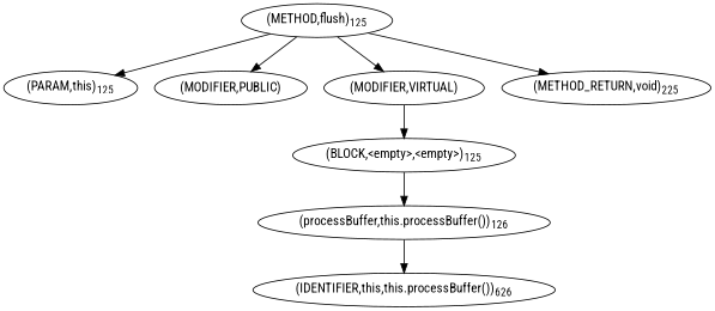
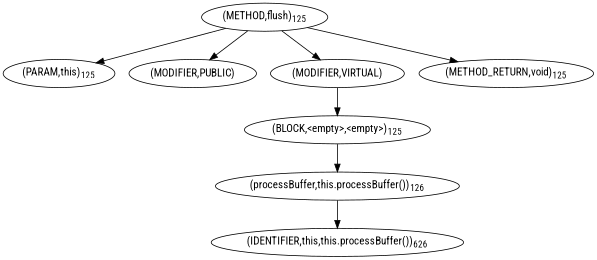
  digraph {
    fontname="Roboto Condensed"
    node [fontname="Roboto Condensed"]
    edge [fontname="Roboto Condensed"]
    n1 [label=<(METHOD,flush)<SUB>125</SUB>>]
    n2 [label=<(PARAM,this)<SUB>125</SUB>>]
    n3 [label=<(MODIFIER,PUBLIC)>]
    n4 [label=<(MODIFIER,VIRTUAL)>]
-   n5 [label=<(METHOD_RETURN,void)<SUB>225</SUB>>]
+   n5 [label=<(METHOD_RETURN,void)<SUB>125</SUB>>]
    n6 [label=<(BLOCK,&lt;empty&gt;,&lt;empty&gt;)<SUB>125</SUB>>]
    n7 [label=<(processBuffer,this.processBuffer())<SUB>126</SUB>>]
    n8 [label=<(IDENTIFIER,this,this.processBuffer())<SUB>626</SUB>>]
    n1 -> n2
    n1 -> n3
    n1 -> n4
    n1 -> n5
    n4 -> n6
    n6 -> n7
    n7 -> n8
  }
